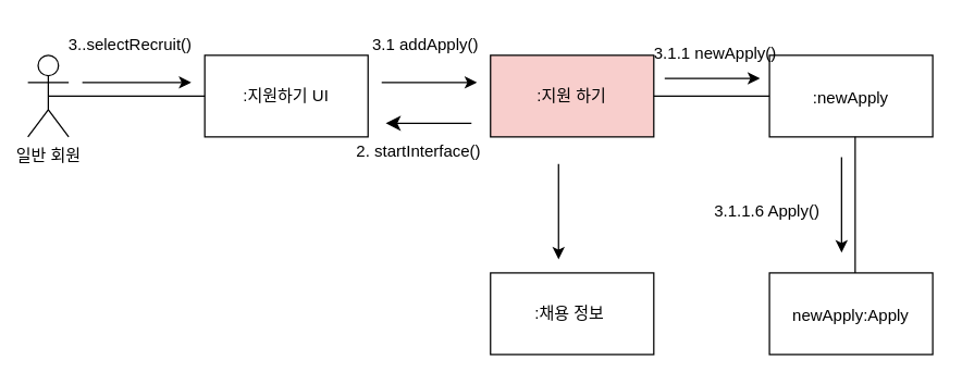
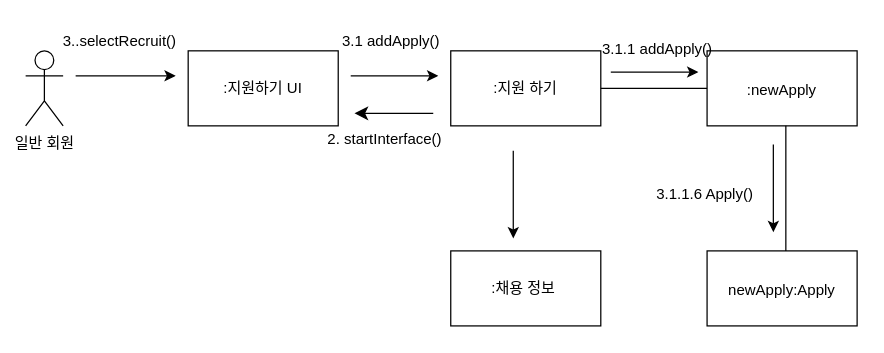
  <mxCell id="0" />
  <mxCell id="1" parent="0" />
  <mxCell id="2" value="일반 회원" style="shape=umlActor;verticalLabelPosition=bottom;verticalAlign=top;html=1;outlineConnect=0;" parent="1" vertex="1"><mxGeometry x="20" y="40" width="30" height="60" as="geometry" /></mxCell>
  <mxCell id="3" value=":채용 정보&amp;nbsp;" style="rounded=0;whiteSpace=wrap;html=1;" parent="1" vertex="1"><mxGeometry x="360" y="200" width="120" height="60" as="geometry" /></mxCell>
- <mxCell id="4" value=":지원 하기" style="rounded=0;whiteSpace=wrap;html=1;fillColor=#f8cecc;" parent="1" vertex="1"><mxGeometry x="360" y="40" width="120" height="60" as="geometry" /></mxCell>
+ <mxCell id="4" value=":지원 하기" style="rounded=0;whiteSpace=wrap;html=1;" parent="1" vertex="1"><mxGeometry x="360" y="40" width="120" height="60" as="geometry" /></mxCell>
  <mxCell id="5" value=":지원하기 UI" style="rounded=0;whiteSpace=wrap;html=1;" parent="1" vertex="1"><mxGeometry x="150" y="40" width="120" height="60" as="geometry" /></mxCell>
- <mxCell id="6" value="" style="endArrow=none;html=1;rounded=0;exitX=0.5;exitY=0.5;exitDx=0;exitDy=0;exitPerimeter=0;entryX=0;entryY=0.5;entryDx=0;entryDy=0;" parent="1" source="2" target="5" edge="1"><mxGeometry width="50" height="50" relative="1" as="geometry"><mxPoint x="130" y="220" as="sourcePoint" /><mxPoint x="180" y="170" as="targetPoint" /></mxGeometry></mxCell>
  <mxCell id="7" value="" style="endArrow=classic;html=1;rounded=0;" parent="1" edge="1"><mxGeometry width="50" height="50" relative="1" as="geometry"><mxPoint x="410" y="120" as="sourcePoint" /><mxPoint x="410" y="190" as="targetPoint" /></mxGeometry></mxCell>
  <mxCell id="8" value="" style="endArrow=classic;html=1;rounded=0;" parent="1" edge="1"><mxGeometry width="50" height="50" relative="1" as="geometry"><mxPoint x="60" y="60" as="sourcePoint" /><mxPoint x="140" y="60" as="targetPoint" /></mxGeometry></mxCell>
  <mxCell id="9" value="" style="endArrow=classic;html=1;rounded=0;" parent="1" edge="1"><mxGeometry width="50" height="50" relative="1" as="geometry"><mxPoint x="280" y="60" as="sourcePoint" /><mxPoint x="350" y="60" as="targetPoint" /></mxGeometry></mxCell>
  <mxCell id="10" value="3.1 addApply()" style="text;html=1;align=center;verticalAlign=middle;resizable=0;points=[];autosize=1;strokeColor=none;fillColor=none;" parent="1" vertex="1"><mxGeometry x="264" y="20" width="96" height="26" as="geometry" /></mxCell>
  <mxCell id="11" value="3..selectRecruit()" style="text;html=1;align=center;verticalAlign=middle;resizable=0;points=[];autosize=1;strokeColor=none;fillColor=none;" parent="1" vertex="1"><mxGeometry x="40" y="20" width="109" height="26" as="geometry" /></mxCell>
  <mxCell id="12" value="" style="endArrow=classic;html=1;rounded=0;fontSize=12;startSize=8;endSize=8;curved=1;" parent="1" edge="1"><mxGeometry width="50" height="50" relative="1" as="geometry"><mxPoint x="346" y="90" as="sourcePoint" /><mxPoint x="283" y="90" as="targetPoint" /></mxGeometry></mxCell>
  <mxCell id="13" value="&lt;font style=&quot;font-size: 12px;&quot;&gt;2. startInterface()&lt;/font&gt;" style="text;html=1;align=center;verticalAlign=middle;resizable=0;points=[];autosize=1;strokeColor=none;fillColor=none;fontSize=16;" parent="1" vertex="1"><mxGeometry x="252" y="93" width="109" height="31" as="geometry" /></mxCell>
  <mxCell id="14" value="&lt;span style=&quot;font-size: 12px;&quot;&gt;:newApply&lt;/span&gt;" style="rounded=0;whiteSpace=wrap;html=1;fontSize=16;" parent="1" vertex="1"><mxGeometry x="565" y="40" width="120" height="60" as="geometry" /></mxCell>
  <mxCell id="15" value="" style="endArrow=none;html=1;rounded=0;exitX=1;exitY=0.5;exitDx=0;exitDy=0;entryX=0;entryY=0.5;entryDx=0;entryDy=0;" parent="1" source="4" target="14" edge="1"><mxGeometry width="50" height="50" relative="1" as="geometry"><mxPoint x="511" y="205" as="sourcePoint" /><mxPoint x="568" y="48" as="targetPoint" /></mxGeometry></mxCell>
  <mxCell id="16" value="" style="endArrow=classic;html=1;rounded=0;" parent="1" edge="1"><mxGeometry width="50" height="50" relative="1" as="geometry"><mxPoint x="488" y="57" as="sourcePoint" /><mxPoint x="558" y="57" as="targetPoint" /></mxGeometry></mxCell>
  <mxCell id="17" value="&lt;font style=&quot;font-size: 12px;&quot;&gt;newApply:Apply&lt;/font&gt;" style="rounded=0;whiteSpace=wrap;html=1;fontSize=16;" parent="1" vertex="1"><mxGeometry x="565" y="200" width="120" height="60" as="geometry" /></mxCell>
  <mxCell id="18" value="" style="endArrow=none;html=1;rounded=0;entryX=0.5;entryY=1;entryDx=0;entryDy=0;exitX=0.5;exitY=0;exitDx=0;exitDy=0;" parent="1" edge="1"><mxGeometry width="50" height="50" relative="1" as="geometry"><mxPoint x="628" y="200" as="sourcePoint" /><mxPoint x="628" y="100" as="targetPoint" /></mxGeometry></mxCell>
  <mxCell id="19" value="" style="endArrow=classic;html=1;rounded=0;" parent="1" edge="1"><mxGeometry width="50" height="50" relative="1" as="geometry"><mxPoint x="618" y="115" as="sourcePoint" /><mxPoint x="618" y="185" as="targetPoint" /></mxGeometry></mxCell>
- <mxCell id="20" value="&lt;font style=&quot;font-size: 12px;&quot;&gt;3.1.1 newApply()&lt;/font&gt;" style="text;html=1;align=center;verticalAlign=middle;resizable=0;points=[];autosize=1;strokeColor=none;fillColor=none;fontSize=16;" parent="1" vertex="1"><mxGeometry x="472" y="21" width="106" height="31" as="geometry" /></mxCell>
+ <mxCell id="20" value="&lt;font style=&quot;font-size: 12px;&quot;&gt;3.1.1 addApply()&lt;/font&gt;" style="text;html=1;align=center;verticalAlign=middle;resizable=0;points=[];autosize=1;strokeColor=none;fillColor=none;fontSize=16;" parent="1" vertex="1"><mxGeometry x="472" y="21" width="106" height="31" as="geometry" /></mxCell>
  <mxCell id="21" value="&lt;font style=&quot;font-size: 12px;&quot;&gt;3.1.1.6 Apply()&lt;/font&gt;" style="text;html=1;align=center;verticalAlign=middle;resizable=0;points=[];autosize=1;strokeColor=none;fillColor=none;fontSize=16;" parent="1" vertex="1"><mxGeometry x="515" y="137" width="96" height="31" as="geometry" /></mxCell>
